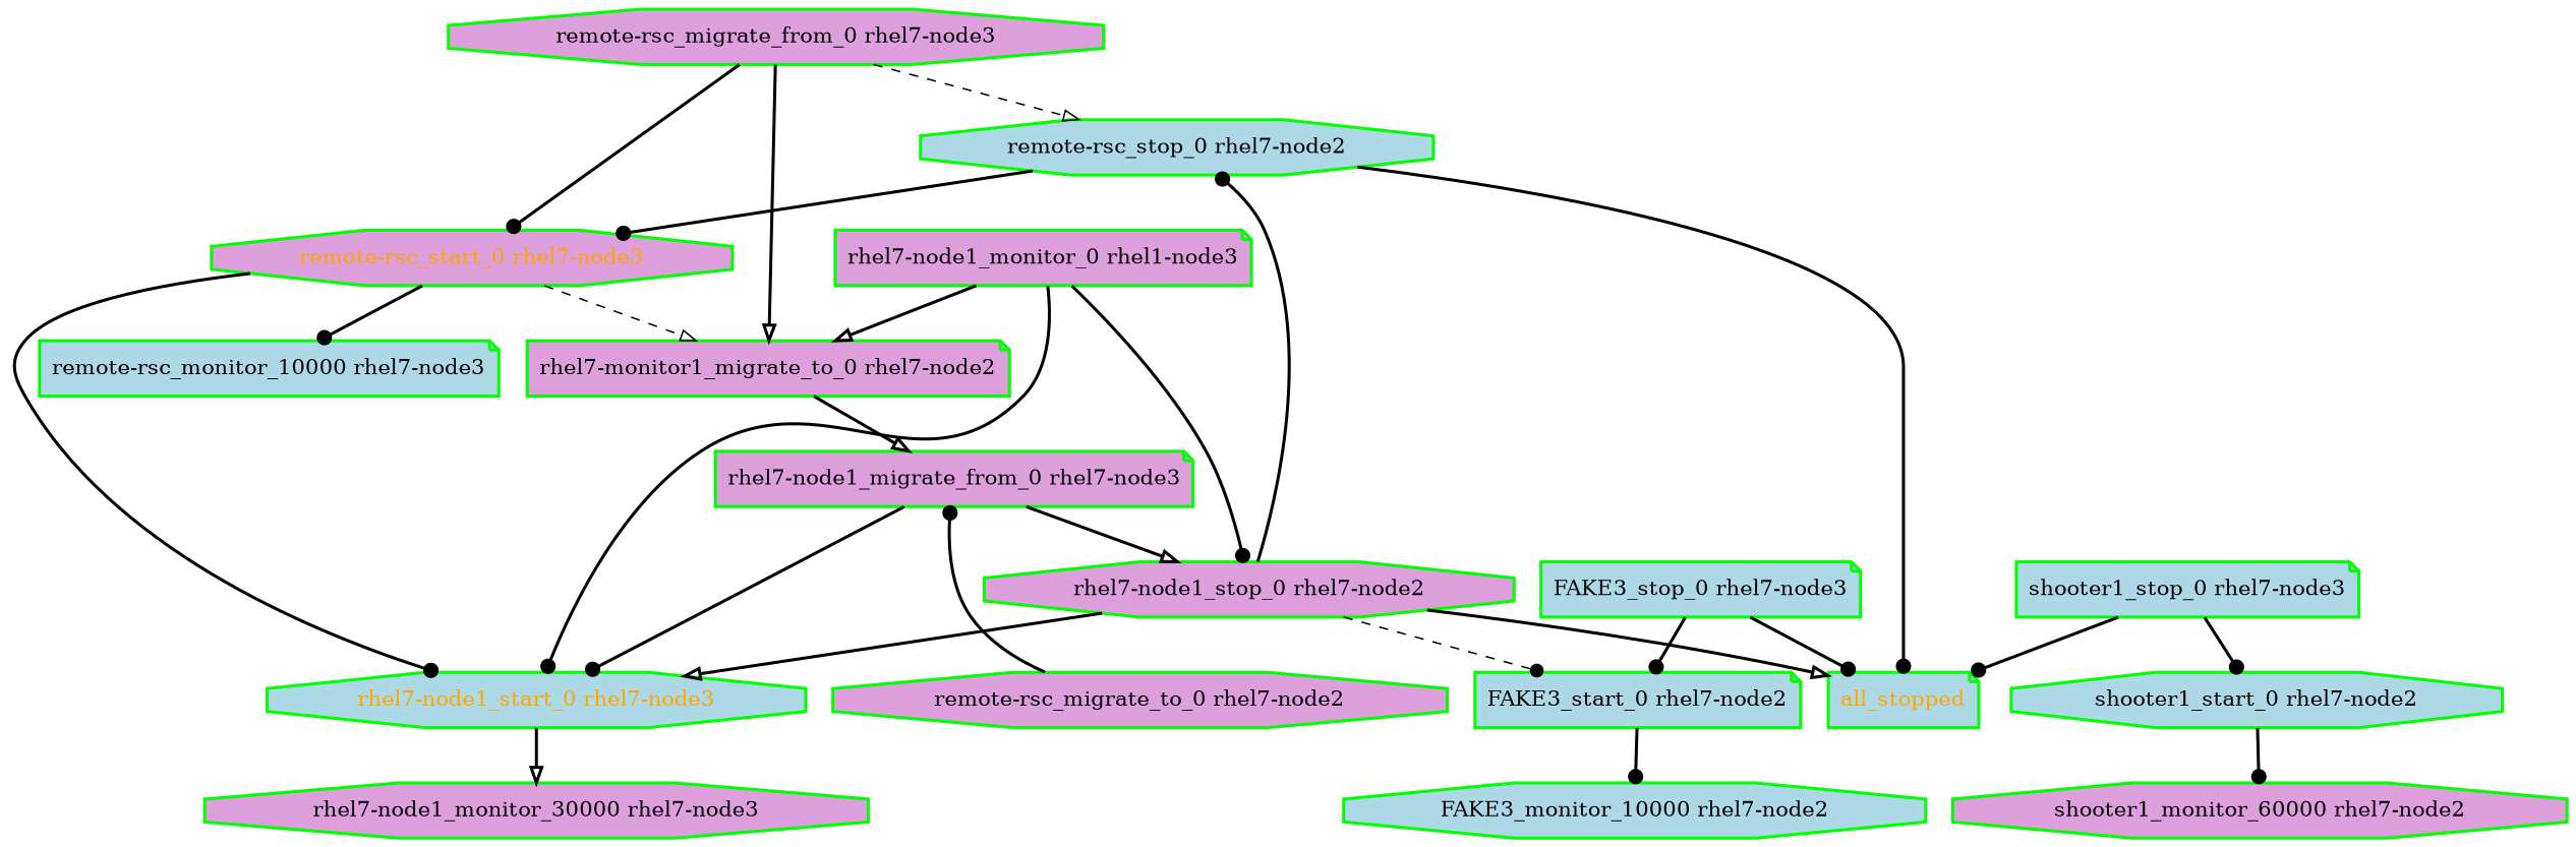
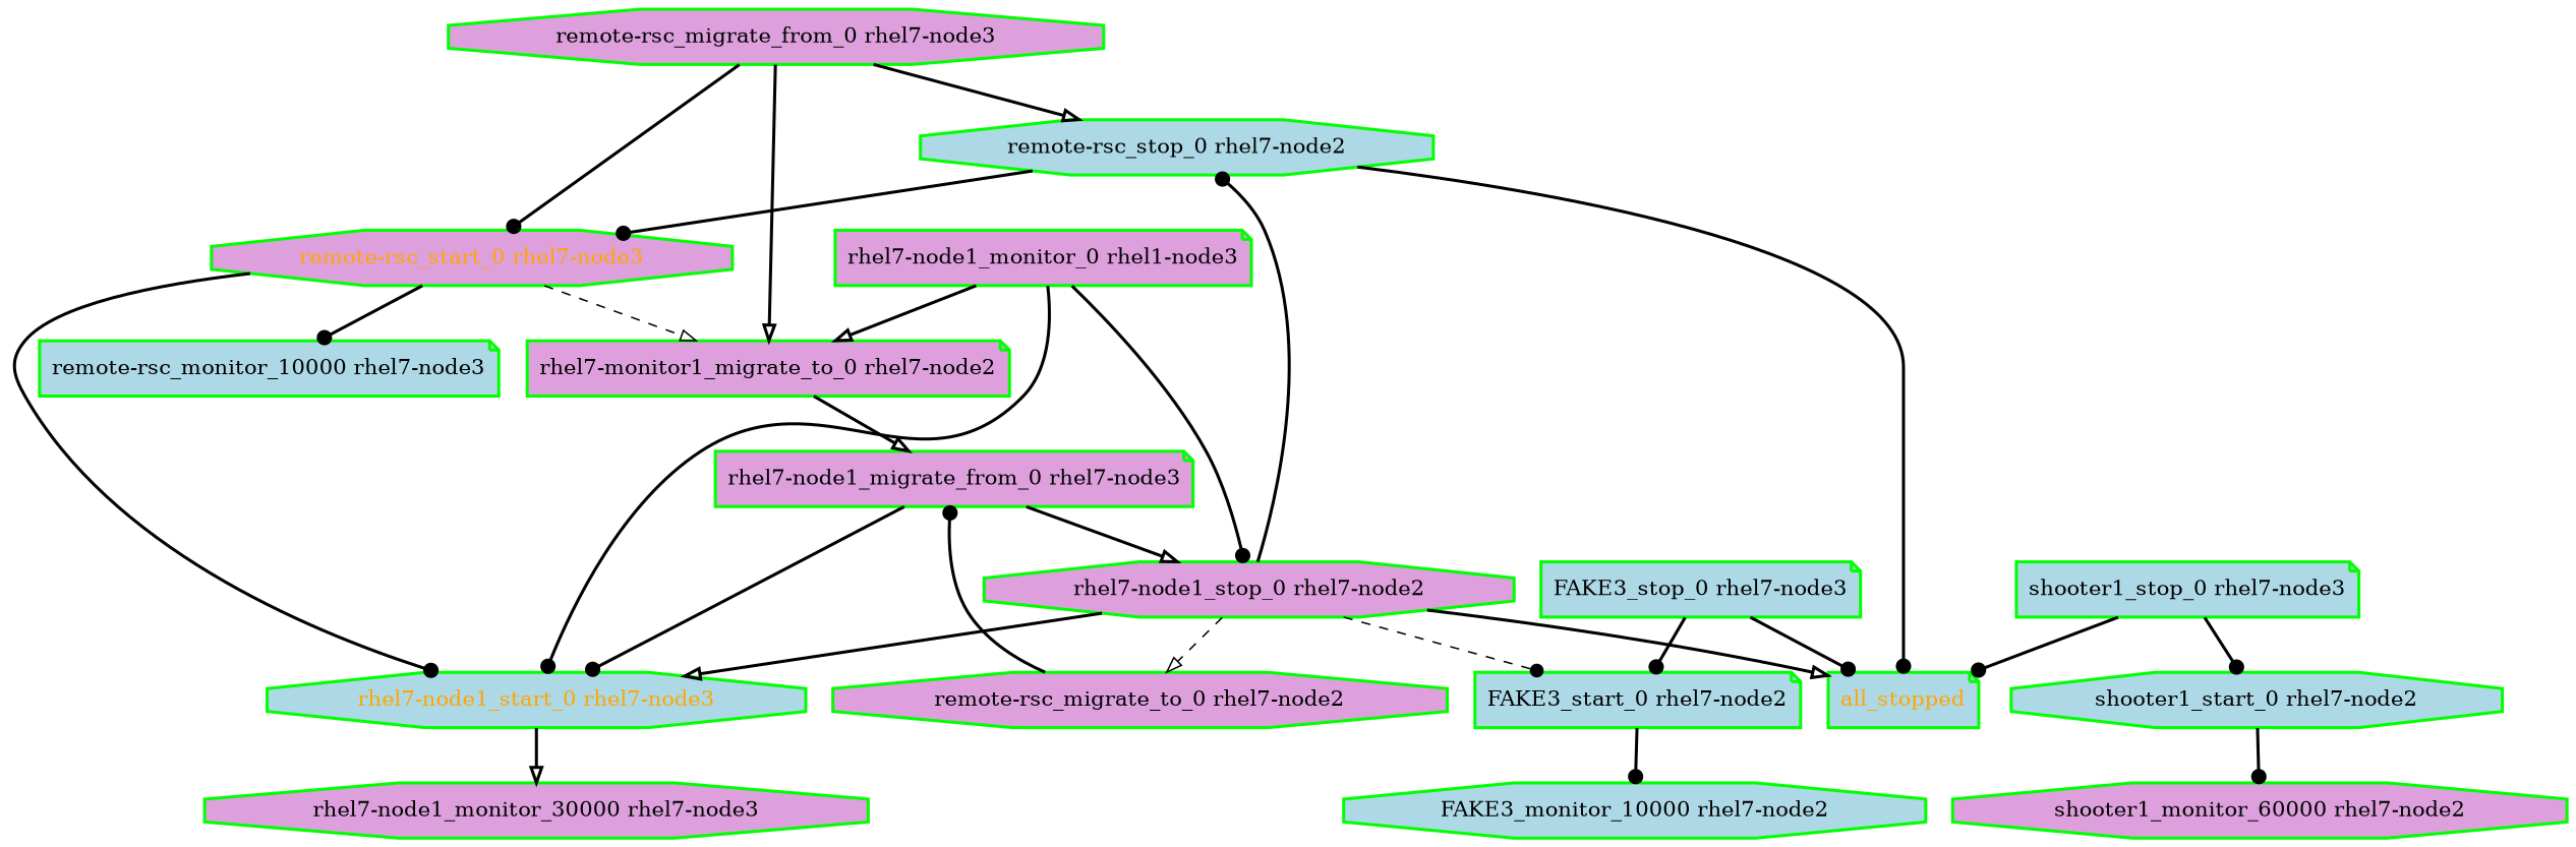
  digraph {
    node [color=green fillcolor=lightblue fontcolor=black shape=octagon style="bold,filled"]
    edge [arrowhead=dot style=bold]
    "FAKE3_start_0 rhel7-node2" [shape=note]
    "FAKE3_monitor_10000 rhel7-node2"
    "FAKE3_stop_0 rhel7-node3" [shape=note]
    all_stopped [fontcolor=orange shape=note]
    "remote-rsc_migrate_from_0 rhel7-node3" [fillcolor=plum]
    "remote-rsc_start_0 rhel7-node3" [fillcolor=plum fontcolor=orange]
    "remote-rsc_stop_0 rhel7-node2"
    n8 [fillcolor=plum label="rhel7-monitor1_migrate_to_0 rhel7-node2" shape=note]
    "remote-rsc_monitor_10000 rhel7-node3" [shape=note]
    "rhel7-node1_start_0 rhel7-node3" [fontcolor=orange]
    "rhel7-node1_migrate_from_0 rhel7-node3" [fillcolor=plum shape=note]
    "rhel7-node1_monitor_30000 rhel7-node3" [fillcolor=plum]
    "rhel7-node1_stop_0 rhel7-node2" [fillcolor=plum]
    "remote-rsc_migrate_to_0 rhel7-node2" [fillcolor=plum]
    n15 [fillcolor=plum label="rhel7-node1_monitor_0 rhel1-node3" shape=note]
    "shooter1_monitor_60000 rhel7-node2" [fillcolor=plum]
    "shooter1_start_0 rhel7-node2"
    "shooter1_stop_0 rhel7-node3" [shape=note]
    "FAKE3_start_0 rhel7-node2" -> "FAKE3_monitor_10000 rhel7-node2"
    "FAKE3_stop_0 rhel7-node3" -> "FAKE3_start_0 rhel7-node2"
    "FAKE3_stop_0 rhel7-node3" -> all_stopped
    "remote-rsc_migrate_from_0 rhel7-node3" -> "remote-rsc_start_0 rhel7-node3"
-   "remote-rsc_migrate_from_0 rhel7-node3" -> "remote-rsc_stop_0 rhel7-node2" [arrowhead=onormal style=dashed]
+   "remote-rsc_migrate_from_0 rhel7-node3" -> "remote-rsc_stop_0 rhel7-node2" [arrowhead=onormal]
    "remote-rsc_migrate_from_0 rhel7-node3" -> n8 [arrowhead=onormal]
    "remote-rsc_start_0 rhel7-node3" -> n8 [arrowhead=onormal style=dashed]
    "remote-rsc_start_0 rhel7-node3" -> "remote-rsc_monitor_10000 rhel7-node3"
    "remote-rsc_start_0 rhel7-node3" -> "rhel7-node1_start_0 rhel7-node3"
    "remote-rsc_stop_0 rhel7-node2" -> all_stopped
    "remote-rsc_stop_0 rhel7-node2" -> "remote-rsc_start_0 rhel7-node3"
    n8 -> "rhel7-node1_migrate_from_0 rhel7-node3" [arrowhead=onormal]
    "rhel7-node1_start_0 rhel7-node3" -> "rhel7-node1_monitor_30000 rhel7-node3" [arrowhead=onormal]
    "rhel7-node1_migrate_from_0 rhel7-node3" -> "rhel7-node1_start_0 rhel7-node3"
    "rhel7-node1_migrate_from_0 rhel7-node3" -> "rhel7-node1_stop_0 rhel7-node2" [arrowhead=onormal]
    "rhel7-node1_stop_0 rhel7-node2" -> "FAKE3_start_0 rhel7-node2" [style=dashed]
    "rhel7-node1_stop_0 rhel7-node2" -> all_stopped [arrowhead=onormal]
    "rhel7-node1_stop_0 rhel7-node2" -> "remote-rsc_stop_0 rhel7-node2"
    "rhel7-node1_stop_0 rhel7-node2" -> "rhel7-node1_start_0 rhel7-node3" [arrowhead=onormal]
+   "rhel7-node1_stop_0 rhel7-node2" -> "remote-rsc_migrate_to_0 rhel7-node2" [arrowhead=onormal style=dashed]
    "remote-rsc_migrate_to_0 rhel7-node2" -> "rhel7-node1_migrate_from_0 rhel7-node3"
    n15 -> n8 [arrowhead=onormal]
    n15 -> "rhel7-node1_start_0 rhel7-node3"
    n15 -> "rhel7-node1_stop_0 rhel7-node2"
    "shooter1_start_0 rhel7-node2" -> "shooter1_monitor_60000 rhel7-node2"
    "shooter1_stop_0 rhel7-node3" -> all_stopped
    "shooter1_stop_0 rhel7-node3" -> "shooter1_start_0 rhel7-node2"
  }
